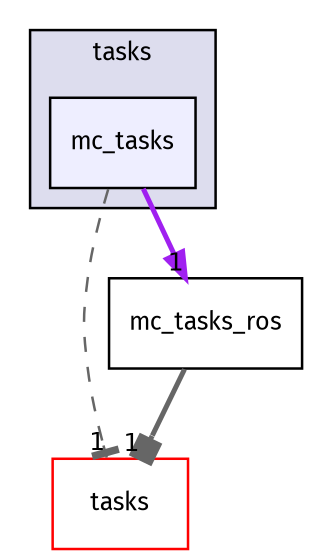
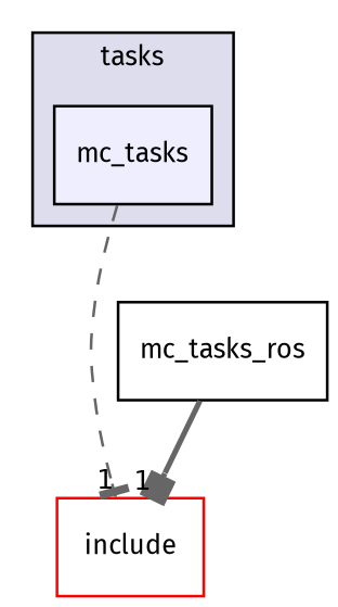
  digraph {
    compound=true
    fontname="Fira Sans"
    node [fontname="Fira Sans" fontsize=10 shape=box style=filled]
    edge [color=gray40 fontname="Fira Sans" headlabel=1 labeldistance=1.5 labelfontname=Helvetica labelfontsize=10 style=bold]
    n1 [fillcolor="#eeeeff" label=mc_tasks pencolor=black]
-   n2 [color=red fillcolor=white label=tasks]
+   n2 [color=red fillcolor=white label=include]
    n3 [label=mc_tasks_ros style=""]
    subgraph cluster_1 {
      bgcolor="#ddddee"
      fontsize=10
      label=tasks
      pencolor=black
      n1
    }
    n1 -> n2 [arrowhead=tee style=dashed]
-   n1 -> n3 [arrowhead=normal color=purple]
    n3 -> n2 [arrowhead=box]
  }
